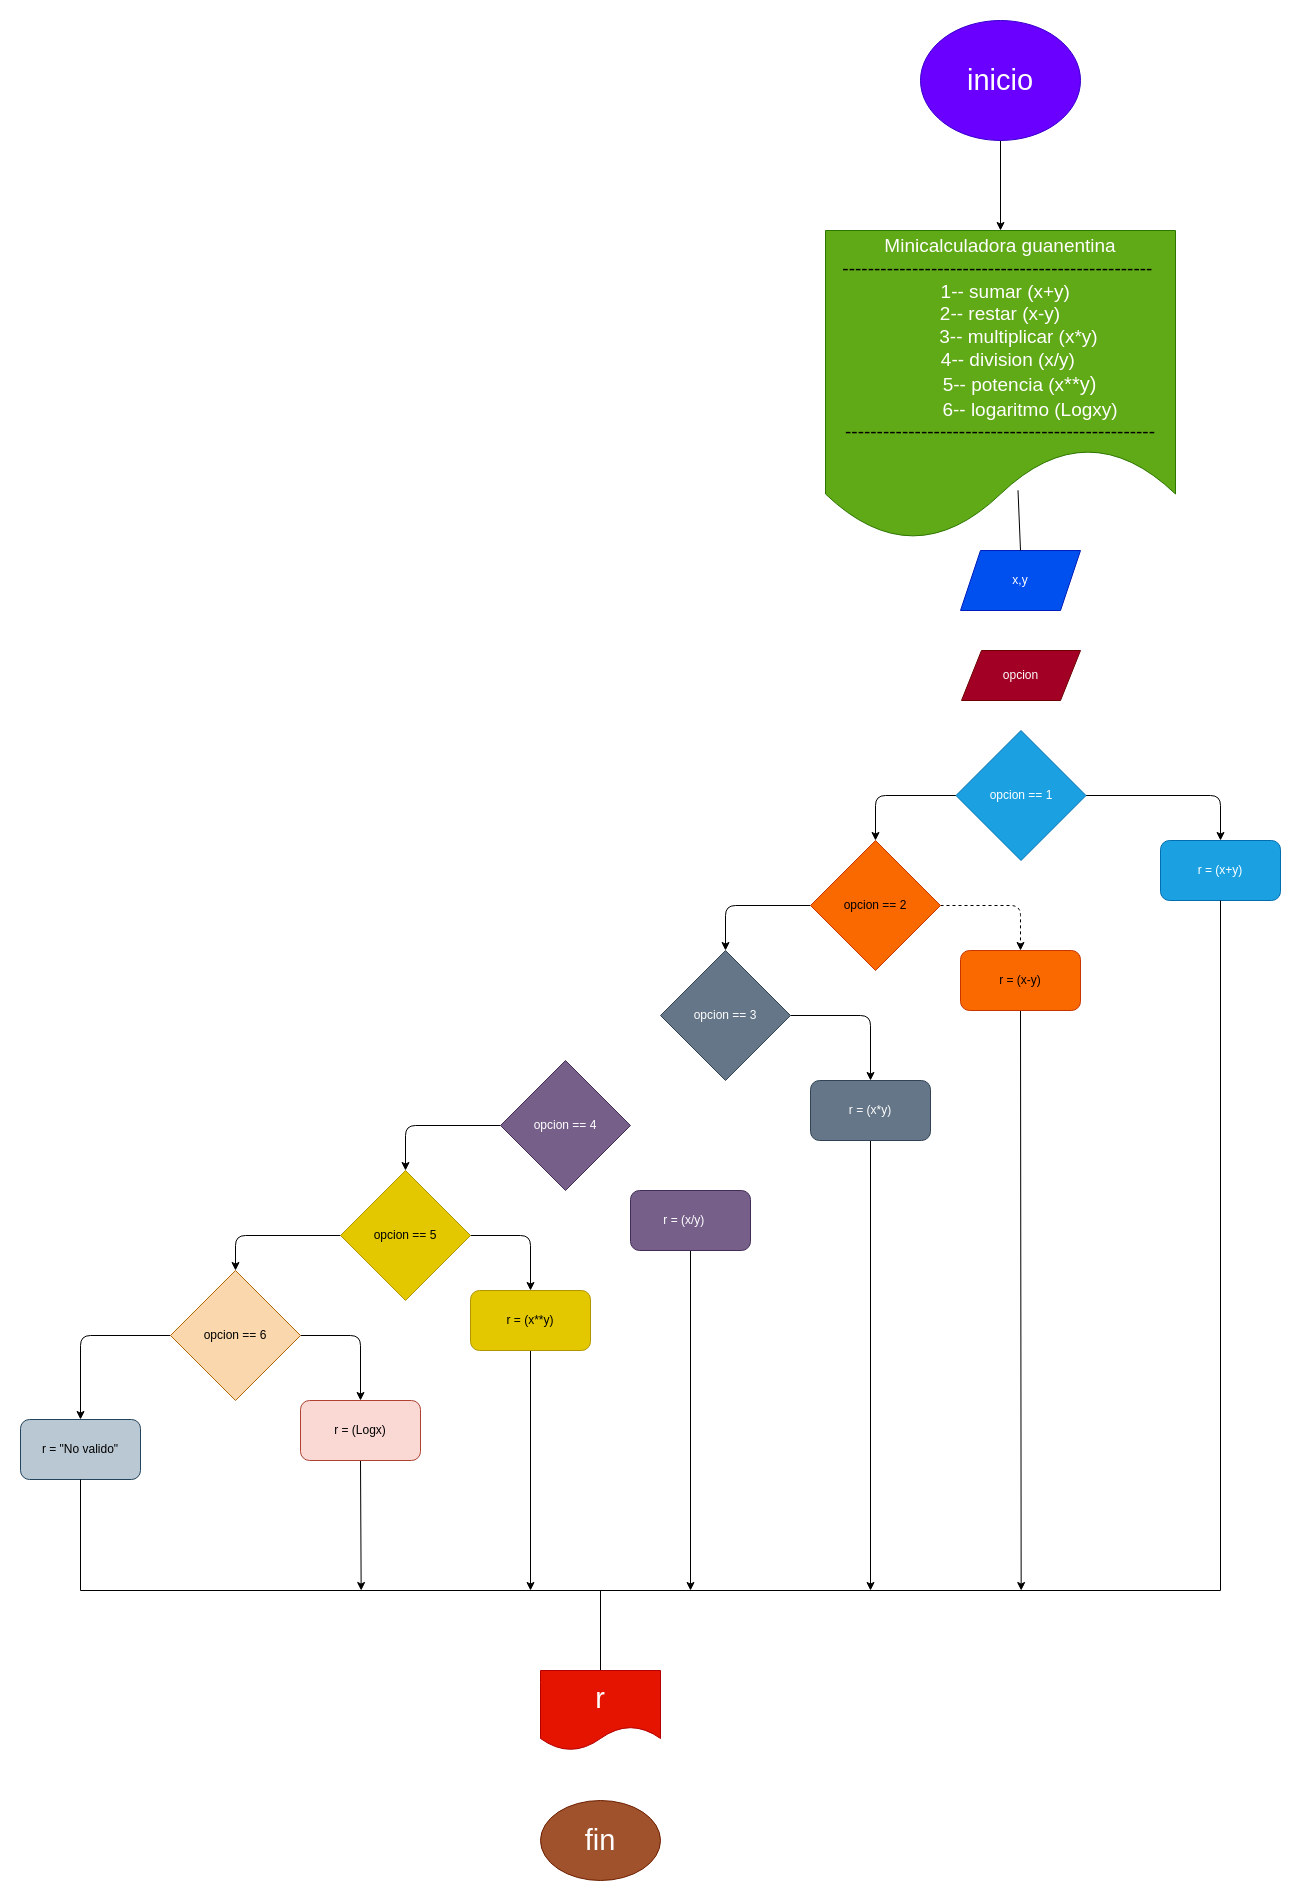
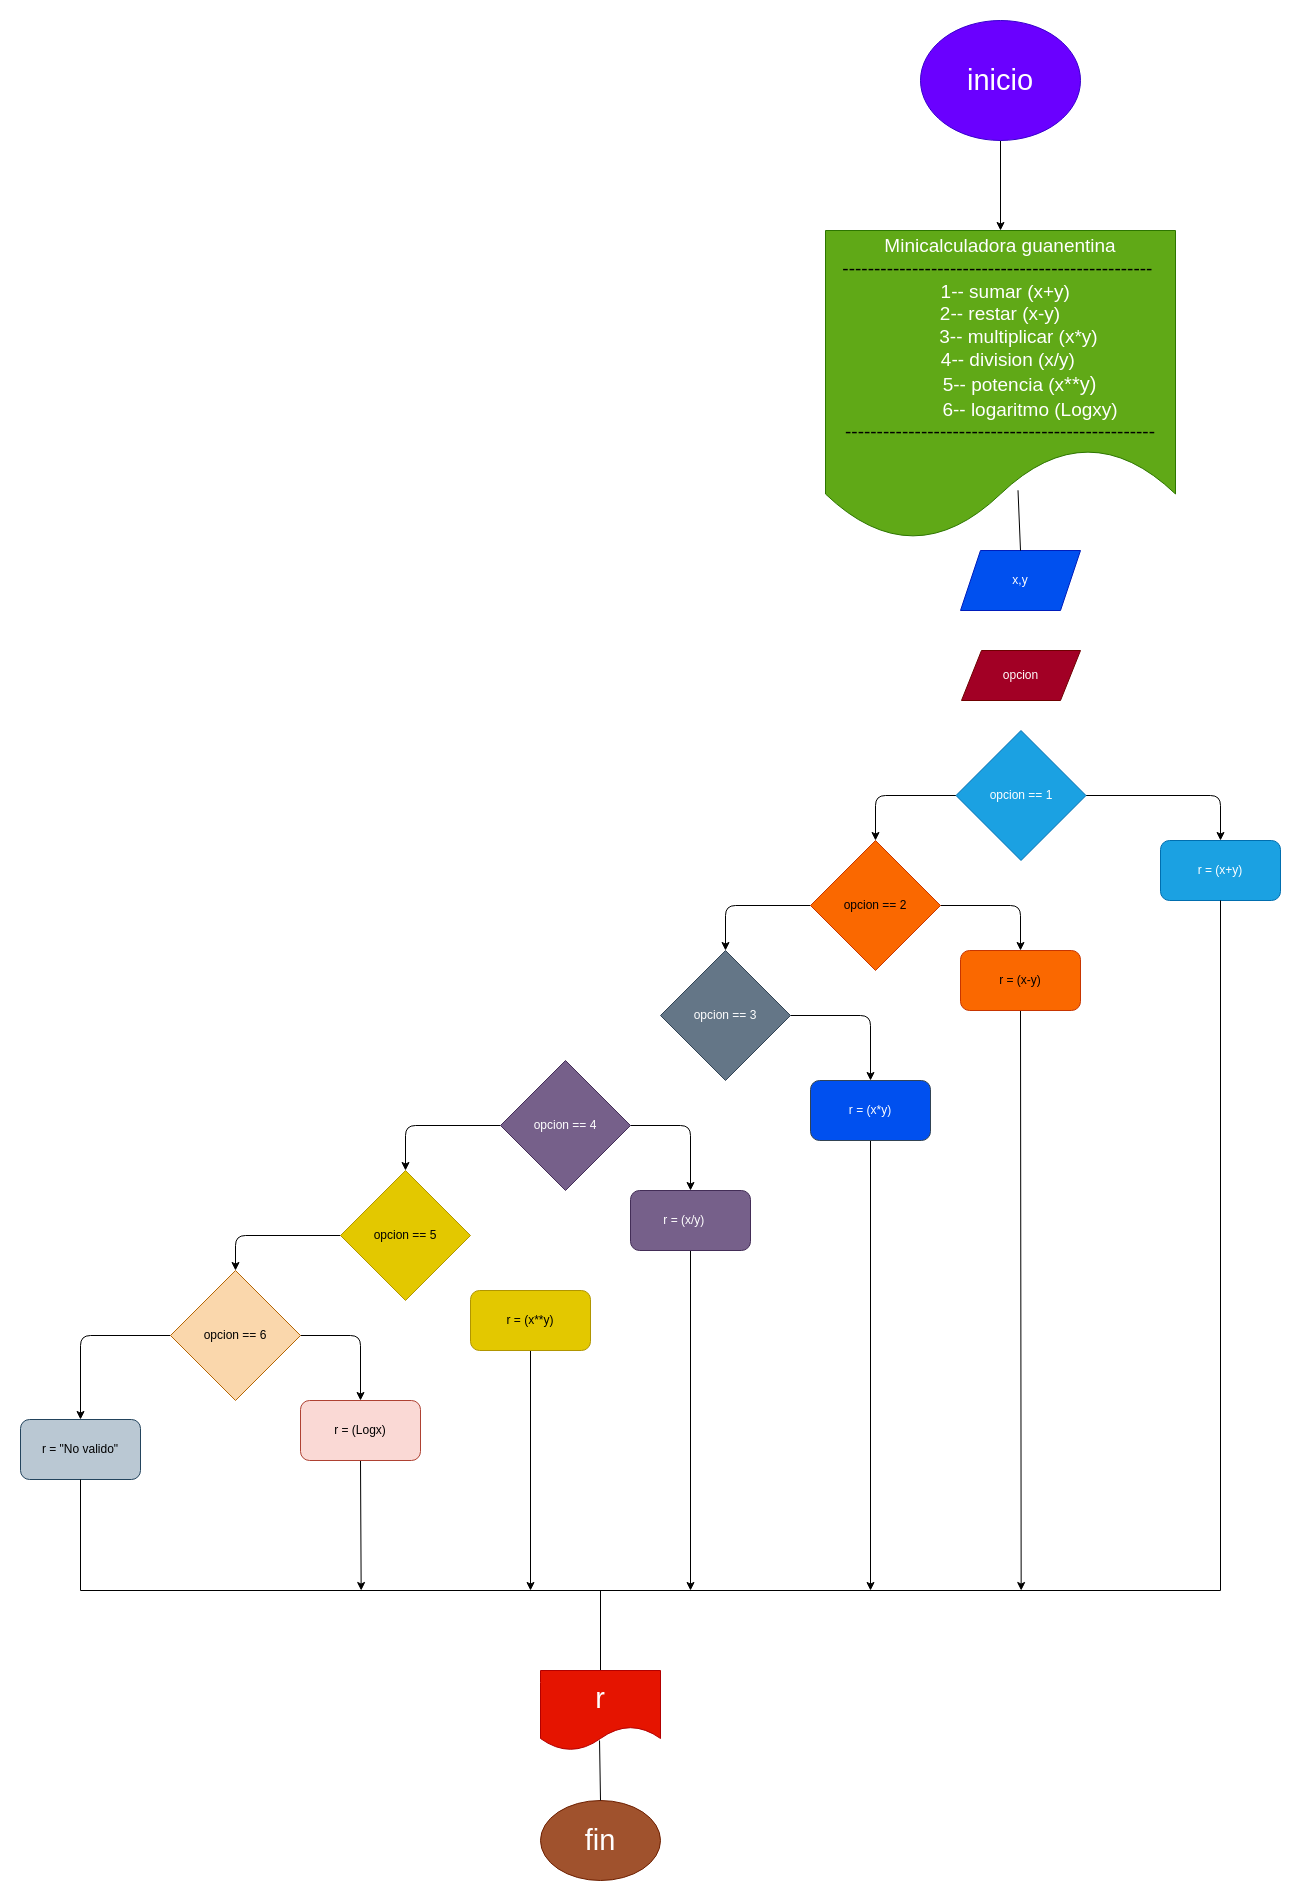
  <mxCell id="0" />
  <mxCell id="1" parent="0" />
  <mxCell id="2" style="edgeStyle=none;html=1;exitX=0.5;exitY=1;exitDx=0;exitDy=0;entryX=0.5;entryY=0;entryDx=0;entryDy=0;" parent="1" source="3" target="4" edge="1"><mxGeometry relative="1" as="geometry" /></mxCell>
  <mxCell id="3" value="&lt;font style=&quot;font-size: 29px;&quot;&gt;inicio&lt;/font&gt;" style="ellipse;whiteSpace=wrap;html=1;fillColor=#6a00ff;fontColor=#ffffff;strokeColor=#3700CC;" parent="1" vertex="1"><mxGeometry x="920" y="20" width="160" height="120" as="geometry" /></mxCell>
  <mxCell id="4" value="&lt;font style=&quot;&quot;&gt;&lt;span style=&quot;font-size: 19px;&quot;&gt;Minicalculadora guanentina&lt;/span&gt;&lt;br&gt;&lt;span style=&quot;font-size: 19px;&quot;&gt;&lt;font color=&quot;#000000&quot;&gt;-------------------------------------------------&amp;nbsp;&lt;/font&gt;&lt;/span&gt;&lt;br&gt;&lt;span style=&quot;font-size: 19px;&quot;&gt;&amp;nbsp; 1-- sumar (x+y)&lt;br&gt;&lt;/span&gt;&lt;span style=&quot;font-size: 19px;&quot;&gt;2-- restar (x-y)&lt;/span&gt;&lt;br&gt;&lt;span style=&quot;font-size: 19px;&quot;&gt;&amp;nbsp; &amp;nbsp; &amp;nbsp; &amp;nbsp;3-- multiplicar (x*y)&lt;br&gt;&lt;/span&gt;&lt;span style=&quot;font-size: 19px;&quot;&gt;&amp;nbsp; &amp;nbsp;4-- division (x/y)&lt;/span&gt;&lt;br&gt;&lt;div style=&quot;text-align: left;&quot;&gt;&lt;span style=&quot;background-color: initial;&quot;&gt;&lt;span style=&quot;font-size: 19px;&quot;&gt;&amp;nbsp; &amp;nbsp; &amp;nbsp; &amp;nbsp; &amp;nbsp; &amp;nbsp; &amp;nbsp; &amp;nbsp; &amp;nbsp; &amp;nbsp;5-- potencia (x&lt;/span&gt;&lt;font face=&quot;Google Sans, Arial, sans-serif&quot;&gt;&lt;span style=&quot;font-size: 20px;&quot;&gt;**y)&lt;/span&gt;&lt;/font&gt;&lt;/span&gt;&lt;/div&gt;&lt;div style=&quot;text-align: left;&quot;&gt;&lt;span style=&quot;background-color: initial;&quot;&gt;&lt;font face=&quot;Google Sans, Arial, sans-serif&quot;&gt;&lt;span style=&quot;font-size: 20px;&quot;&gt;&amp;nbsp; &amp;nbsp; &amp;nbsp; &amp;nbsp; &amp;nbsp; &amp;nbsp; &amp;nbsp; &amp;nbsp; &amp;nbsp; &lt;/span&gt;&lt;/font&gt;&lt;span style=&quot;font-size: 19px;&quot;&gt;6-- logaritmo (Logxy)&lt;/span&gt;&lt;/span&gt;&lt;/div&gt;&lt;span style=&quot;font-size: 19px;&quot;&gt;&lt;font color=&quot;#000000&quot;&gt;-------------------------------------------------&lt;/font&gt;&lt;/span&gt;&lt;/font&gt;" style="shape=document;whiteSpace=wrap;html=1;boundedLbl=1;fillColor=#60a917;fontColor=#ffffff;strokeColor=#2D7600;" parent="1" vertex="1"><mxGeometry x="825" y="230" width="350" height="310" as="geometry" /></mxCell>
  <mxCell id="5" value="x,y" style="shape=parallelogram;perimeter=parallelogramPerimeter;whiteSpace=wrap;html=1;fixedSize=1;fillColor=#0050ef;fontColor=#ffffff;strokeColor=#001DBC;" parent="1" vertex="1"><mxGeometry x="960" y="550" width="120" height="60" as="geometry" /></mxCell>
  <mxCell id="6" value="" style="endArrow=none;html=1;entryX=0.55;entryY=0.838;entryDx=0;entryDy=0;entryPerimeter=0;exitX=0.5;exitY=0;exitDx=0;exitDy=0;" parent="1" source="5" target="4" edge="1"><mxGeometry width="50" height="50" relative="1" as="geometry"><mxPoint x="865" y="590" as="sourcePoint" /><mxPoint x="915" y="540" as="targetPoint" /></mxGeometry></mxCell>
  <mxCell id="7" value="opcion" style="shape=parallelogram;perimeter=parallelogramPerimeter;whiteSpace=wrap;html=1;fixedSize=1;fillColor=#a20025;fontColor=#ffffff;strokeColor=#6F0000;" parent="1" vertex="1"><mxGeometry x="961" y="650" width="119" height="50" as="geometry" /></mxCell>
  <mxCell id="8" style="edgeStyle=none;html=1;exitX=1;exitY=0.5;exitDx=0;exitDy=0;entryX=0.5;entryY=0;entryDx=0;entryDy=0;" parent="1" source="10" target="11" edge="1"><mxGeometry relative="1" as="geometry"><mxPoint x="1130" y="810" as="targetPoint" /><Array as="points"><mxPoint x="1220" y="795" /></Array></mxGeometry></mxCell>
  <mxCell id="9" style="edgeStyle=none;html=1;exitX=0;exitY=0.5;exitDx=0;exitDy=0;entryX=0.5;entryY=0;entryDx=0;entryDy=0;" parent="1" source="10" target="14" edge="1"><mxGeometry relative="1" as="geometry"><mxPoint x="840" y="920" as="targetPoint" /><Array as="points"><mxPoint x="875" y="795" /></Array></mxGeometry></mxCell>
  <mxCell id="10" value="opcion == 1" style="rhombus;whiteSpace=wrap;html=1;fillColor=#1ba1e2;fontColor=#ffffff;strokeColor=#006EAF;" parent="1" vertex="1"><mxGeometry x="955.5" y="730" width="130" height="130" as="geometry" /></mxCell>
  <mxCell id="11" value="r = (x+y)" style="rounded=1;whiteSpace=wrap;html=1;fillColor=#1ba1e2;fontColor=#ffffff;strokeColor=#006EAF;" parent="1" vertex="1"><mxGeometry x="1160" y="840" width="120" height="60" as="geometry" /></mxCell>
- <mxCell id="12" style="edgeStyle=none;html=1;exitX=1;exitY=0.5;exitDx=0;exitDy=0;entryX=0.5;entryY=0;entryDx=0;entryDy=0;dashed=1;" parent="1" source="14" target="16" edge="1"><mxGeometry relative="1" as="geometry"><mxPoint x="1030" y="830" as="targetPoint" /><Array as="points"><mxPoint x="1020" y="905" /></Array></mxGeometry></mxCell>
+ <mxCell id="12" style="edgeStyle=none;html=1;exitX=1;exitY=0.5;exitDx=0;exitDy=0;entryX=0.5;entryY=0;entryDx=0;entryDy=0;" parent="1" source="14" target="16" edge="1"><mxGeometry relative="1" as="geometry"><mxPoint x="1030" y="830" as="targetPoint" /><Array as="points"><mxPoint x="1020" y="905" /></Array></mxGeometry></mxCell>
  <mxCell id="13" value="" style="edgeStyle=none;html=1;entryX=0.5;entryY=0;entryDx=0;entryDy=0;" parent="1" source="14" target="18" edge="1"><mxGeometry relative="1" as="geometry"><Array as="points"><mxPoint x="725" y="905" /></Array></mxGeometry></mxCell>
  <mxCell id="14" value="opcion == 2" style="rhombus;whiteSpace=wrap;html=1;fillColor=#fa6800;fontColor=#000000;strokeColor=#C73500;" parent="1" vertex="1"><mxGeometry x="810" y="840" width="130" height="130" as="geometry" /></mxCell>
  <mxCell id="15" style="edgeStyle=none;html=1;exitX=0.5;exitY=1;exitDx=0;exitDy=0;fontSize=29;fontColor=#000000;" edge="1" parent="1" source="16"><mxGeometry relative="1" as="geometry"><mxPoint x="1020.667" y="1590" as="targetPoint" /></mxGeometry></mxCell>
  <mxCell id="16" value="r = (x-y)" style="rounded=1;whiteSpace=wrap;html=1;fillColor=#fa6800;fontColor=#000000;strokeColor=#C73500;" parent="1" vertex="1"><mxGeometry x="960" y="950" width="120" height="60" as="geometry" /></mxCell>
  <mxCell id="17" style="edgeStyle=none;html=1;exitX=1;exitY=0.5;exitDx=0;exitDy=0;entryX=0.5;entryY=0;entryDx=0;entryDy=0;" parent="1" source="18" target="20" edge="1"><mxGeometry relative="1" as="geometry"><mxPoint x="920" y="925" as="targetPoint" /><Array as="points"><mxPoint x="870" y="1015" /></Array></mxGeometry></mxCell>
  <mxCell id="18" value="opcion == 3" style="rhombus;whiteSpace=wrap;html=1;fillColor=#647687;fontColor=#ffffff;strokeColor=#314354;" parent="1" vertex="1"><mxGeometry x="660" y="950" width="130" height="130" as="geometry" /></mxCell>
  <mxCell id="19" style="edgeStyle=none;html=1;exitX=0.5;exitY=1;exitDx=0;exitDy=0;fontSize=29;fontColor=#000000;" edge="1" parent="1" source="20"><mxGeometry relative="1" as="geometry"><mxPoint x="870" y="1590" as="targetPoint" /></mxGeometry></mxCell>
- <mxCell id="20" value="r = (x*y)" style="rounded=1;whiteSpace=wrap;html=1;fillColor=#647687;fontColor=#ffffff;strokeColor=#314354;" parent="1" vertex="1"><mxGeometry x="810" y="1080" width="120" height="60" as="geometry" /></mxCell>
+ <mxCell id="20" value="r = (x*y)" style="rounded=1;whiteSpace=wrap;html=1;fillColor=#0050ef;fontColor=#ffffff;strokeColor=#314354;" parent="1" vertex="1"><mxGeometry x="810" y="1080" width="120" height="60" as="geometry" /></mxCell>
+ <mxCell id="21" style="edgeStyle=none;html=1;exitX=1;exitY=0.5;exitDx=0;exitDy=0;entryX=0.5;entryY=0;entryDx=0;entryDy=0;" parent="1" source="23" target="25" edge="1"><mxGeometry relative="1" as="geometry"><mxPoint x="770" y="1130" as="targetPoint" /><Array as="points"><mxPoint x="690" y="1125" /></Array></mxGeometry></mxCell>
  <mxCell id="22" value="" style="edgeStyle=none;html=1;entryX=0.5;entryY=0;entryDx=0;entryDy=0;" parent="1" source="23" target="28" edge="1"><mxGeometry relative="1" as="geometry"><mxPoint x="397.5" y="1180" as="targetPoint" /><Array as="points"><mxPoint x="405" y="1125" /></Array></mxGeometry></mxCell>
  <mxCell id="23" value="opcion == 4" style="rhombus;whiteSpace=wrap;html=1;fillColor=#76608a;fontColor=#ffffff;strokeColor=#432D57;" parent="1" vertex="1"><mxGeometry x="500" y="1060" width="130" height="130" as="geometry" /></mxCell>
  <mxCell id="24" style="edgeStyle=none;html=1;exitX=0.5;exitY=1;exitDx=0;exitDy=0;fontSize=29;fontColor=#000000;" edge="1" parent="1" source="25"><mxGeometry relative="1" as="geometry"><mxPoint x="690" y="1590" as="targetPoint" /></mxGeometry></mxCell>
  <mxCell id="25" value="r = (x/y)&lt;span style=&quot;white-space: pre;&quot;&gt;&#09;&lt;/span&gt;" style="rounded=1;whiteSpace=wrap;html=1;fillColor=#76608a;fontColor=#ffffff;strokeColor=#432D57;" parent="1" vertex="1"><mxGeometry x="630" y="1190" width="120" height="60" as="geometry" /></mxCell>
- <mxCell id="26" style="edgeStyle=none;html=1;exitX=1;exitY=0.5;exitDx=0;exitDy=0;entryX=0.5;entryY=0;entryDx=0;entryDy=0;" parent="1" source="28" target="30" edge="1"><mxGeometry relative="1" as="geometry"><mxPoint x="570" y="1235" as="targetPoint" /><Array as="points"><mxPoint x="530" y="1235" /></Array></mxGeometry></mxCell>
  <mxCell id="27" style="edgeStyle=none;html=1;entryX=0.5;entryY=0;entryDx=0;entryDy=0;" edge="1" parent="1" source="28" target="33"><mxGeometry relative="1" as="geometry"><mxPoint x="190" y="1235" as="targetPoint" /><Array as="points"><mxPoint x="235" y="1235" /></Array></mxGeometry></mxCell>
  <mxCell id="28" value="opcion == 5" style="rhombus;whiteSpace=wrap;html=1;fillColor=#e3c800;fontColor=#000000;strokeColor=#B09500;" parent="1" vertex="1"><mxGeometry x="340" y="1170" width="130" height="130" as="geometry" /></mxCell>
  <mxCell id="29" style="edgeStyle=none;html=1;exitX=0.5;exitY=1;exitDx=0;exitDy=0;fontSize=29;fontColor=#000000;" edge="1" parent="1" source="30"><mxGeometry relative="1" as="geometry"><mxPoint x="530" y="1590" as="targetPoint" /></mxGeometry></mxCell>
  <mxCell id="30" value="r = (x**y)" style="rounded=1;whiteSpace=wrap;html=1;fillColor=#e3c800;fontColor=#000000;strokeColor=#B09500;" parent="1" vertex="1"><mxGeometry x="470" y="1290" width="120" height="60" as="geometry" /></mxCell>
  <mxCell id="31" style="edgeStyle=none;html=1;exitX=1;exitY=0.5;exitDx=0;exitDy=0;entryX=0.5;entryY=0;entryDx=0;entryDy=0;" edge="1" parent="1" source="33" target="35"><mxGeometry relative="1" as="geometry"><mxPoint x="410" y="1335" as="targetPoint" /><Array as="points"><mxPoint x="360" y="1335" /></Array></mxGeometry></mxCell>
  <mxCell id="32" style="edgeStyle=none;html=1;exitX=0;exitY=0.5;exitDx=0;exitDy=0;entryX=0.5;entryY=0;entryDx=0;entryDy=0;" edge="1" parent="1" source="33" target="36"><mxGeometry relative="1" as="geometry"><mxPoint x="70" y="1335" as="targetPoint" /><Array as="points"><mxPoint x="80" y="1335" /></Array></mxGeometry></mxCell>
  <mxCell id="33" value="opcion == 6" style="rhombus;whiteSpace=wrap;html=1;fillColor=#fad7ac;strokeColor=#b46504;fontColor=#000000;" parent="1" vertex="1"><mxGeometry x="170" y="1270" width="130" height="130" as="geometry" /></mxCell>
  <mxCell id="34" style="edgeStyle=none;html=1;exitX=0.5;exitY=1;exitDx=0;exitDy=0;fontSize=29;fontColor=#000000;" edge="1" parent="1" source="35"><mxGeometry relative="1" as="geometry"><mxPoint x="360.667" y="1590" as="targetPoint" /></mxGeometry></mxCell>
  <mxCell id="35" value="r = (Logx)" style="rounded=1;whiteSpace=wrap;html=1;fillColor=#fad9d5;strokeColor=#ae4132;fontColor=#000000;" vertex="1" parent="1"><mxGeometry x="300" y="1400" width="120" height="60" as="geometry" /></mxCell>
  <mxCell id="36" value="r = &quot;No valido&quot;" style="rounded=1;whiteSpace=wrap;html=1;fillColor=#bac8d3;strokeColor=#23445d;fontColor=#000000;" vertex="1" parent="1"><mxGeometry x="20" y="1419" width="120" height="60" as="geometry" /></mxCell>
  <mxCell id="37" value="" style="endArrow=none;html=1;entryX=0.5;entryY=1;entryDx=0;entryDy=0;" edge="1" parent="1" target="36"><mxGeometry width="50" height="50" relative="1" as="geometry"><mxPoint x="80" y="1590" as="sourcePoint" /><mxPoint x="105" y="1510" as="targetPoint" /></mxGeometry></mxCell>
  <mxCell id="38" value="" style="endArrow=none;html=1;entryX=0.5;entryY=1;entryDx=0;entryDy=0;" edge="1" parent="1" target="11"><mxGeometry width="50" height="50" relative="1" as="geometry"><mxPoint x="1220" y="1590" as="sourcePoint" /><mxPoint x="1240" y="940" as="targetPoint" /></mxGeometry></mxCell>
  <mxCell id="39" value="" style="endArrow=none;html=1;" edge="1" parent="1"><mxGeometry width="50" height="50" relative="1" as="geometry"><mxPoint x="80" y="1590" as="sourcePoint" /><mxPoint y="1590" as="targetPoint" x="600" /></mxGeometry></mxCell>
  <mxCell id="40" value="" style="endArrow=none;html=1;" edge="1" parent="1"><mxGeometry width="50" height="50" relative="1" as="geometry"><mxPoint x="590" y="1590" as="sourcePoint" /><mxPoint x="1220" y="1590" as="targetPoint" /></mxGeometry></mxCell>
  <mxCell id="41" value="" style="endArrow=none;html=1;fontSize=29;fontColor=#000000;exitX=0.5;exitY=0;exitDx=0;exitDy=0;" edge="1" parent="1" source="42"><mxGeometry width="50" height="50" relative="1" as="geometry"><mxPoint y="1710" as="sourcePoint" x="600" /><mxPoint y="1590" as="targetPoint" x="600" /></mxGeometry></mxCell>
  <mxCell id="42" value="r" style="shape=document;whiteSpace=wrap;html=1;boundedLbl=1;labelBackgroundColor=none;fontSize=29;fontColor=#ffffff;fillColor=#e51400;strokeColor=#B20000;" vertex="1" parent="1"><mxGeometry x="540" y="1670" width="120" height="80" as="geometry" /></mxCell>
  <mxCell id="43" value="fin" style="ellipse;whiteSpace=wrap;html=1;labelBackgroundColor=none;fontSize=29;fontColor=#ffffff;fillColor=#a0522d;strokeColor=#6D1F00;" vertex="1" parent="1"><mxGeometry x="540" y="1800" width="120" height="80" as="geometry" /></mxCell>
+ <mxCell id="44" value="" style="endArrow=none;html=1;fontSize=29;fontColor=#000000;entryX=0.492;entryY=0.875;entryDx=0;entryDy=0;entryPerimeter=0;exitX=0.5;exitY=0;exitDx=0;exitDy=0;" edge="1" parent="1" source="43" target="42"><mxGeometry width="50" height="50" relative="1" as="geometry"><mxPoint x="670" y="1810" as="sourcePoint" /><mxPoint x="720" y="1760" as="targetPoint" /></mxGeometry></mxCell>
